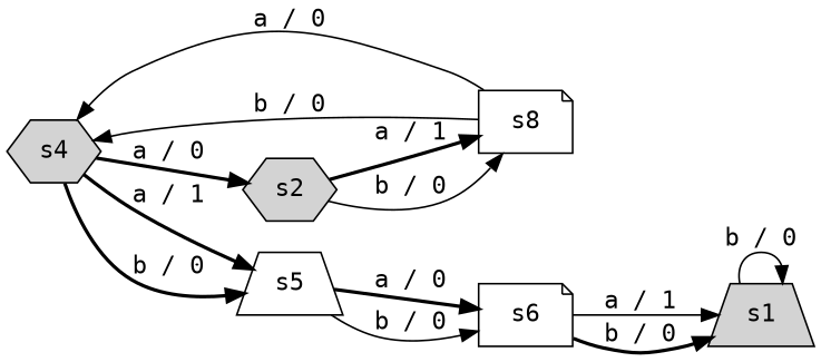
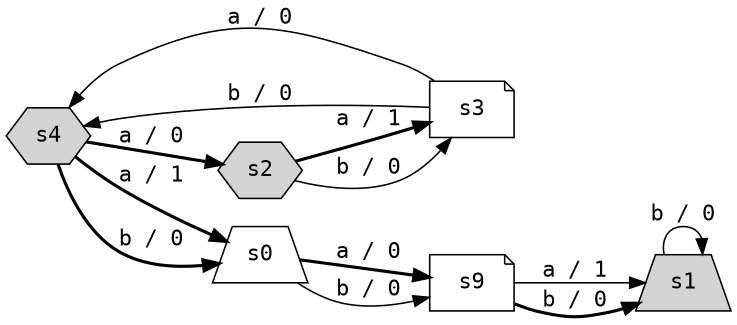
  digraph {
    fontname="DejaVu Sans Mono"
    rankdir=LR
    node [fillcolor=lightgrey fontname="DejaVu Sans Mono" shape=trapezium style=filled]
    edge [fontname="DejaVu Sans Mono" style=solid]
    s1
    s2 [shape=hexagon]
-   s3 [fillcolor=white shape=note label=s8]
+   s3 [fillcolor=white shape=note]
    s4 [shape=hexagon]
-   s5 [fillcolor=white]
-   s6 [fillcolor=white shape=note]
+   s5 [fillcolor=white label=s0]
+   s6 [fillcolor=white shape=note label=s9]
    s1 -> s1 [label="b / 0"]
    s2 -> s3 [label="a / 1" style=bold]
    s2 -> s3 [label="b / 0"]
    s3 -> s4 [label="a / 0"]
    s3 -> s4 [label="b / 0"]
    s4 -> s2 [label="a / 0" style=bold]
    s4 -> s5 [label="a / 1" style=bold]
    s4 -> s5 [label="b / 0" style=bold]
    s5 -> s6 [label="a / 0" style=bold]
    s5 -> s6 [label="b / 0"]
    s6 -> s1 [label="a / 1"]
    s6 -> s1 [label="b / 0" style=bold]
  }
